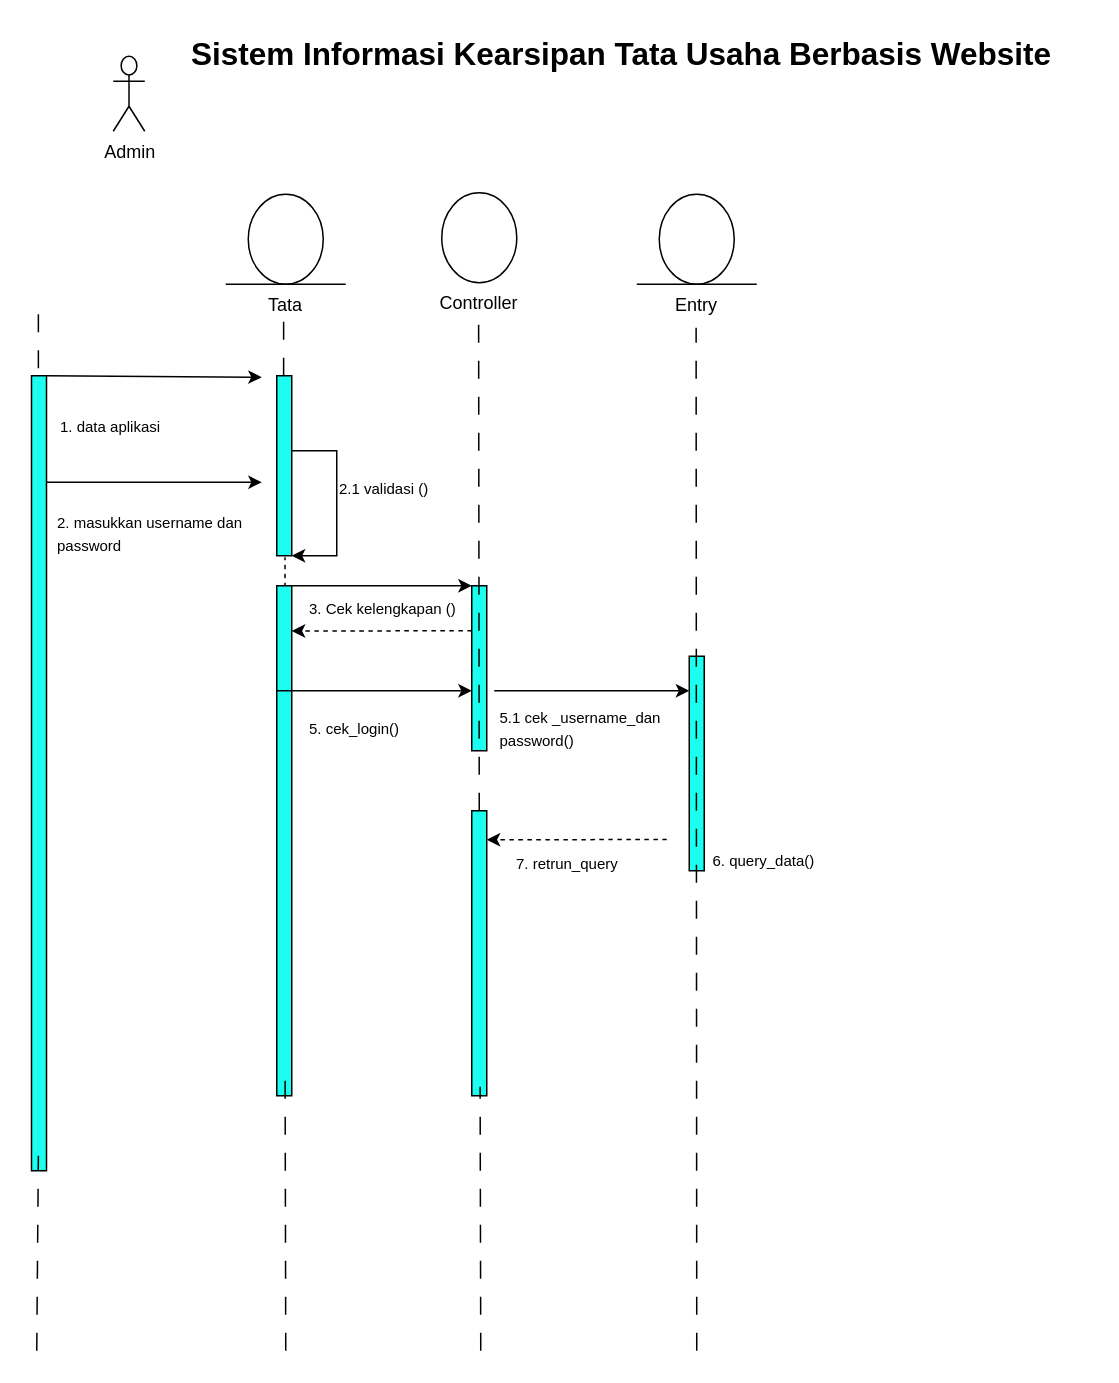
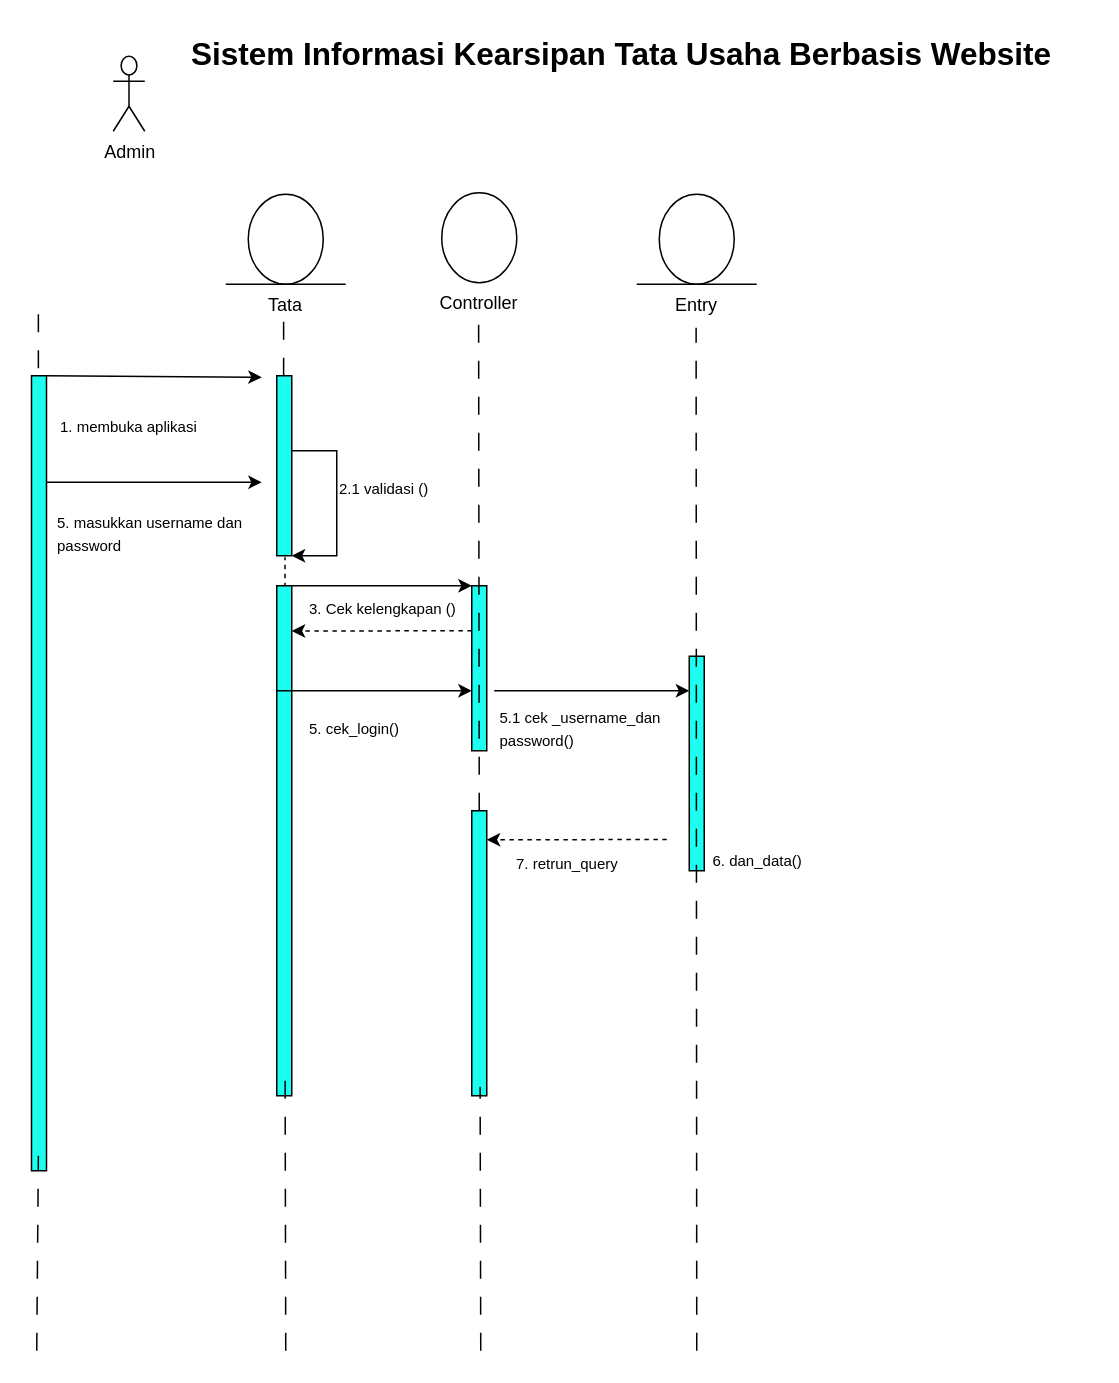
  <mxCell id="0" />
  <mxCell id="1" parent="0" />
  <mxCell id="2" value="Admin" style="shape=umlActor;verticalLabelPosition=bottom;verticalAlign=top;html=1;outlineConnect=0;" vertex="1" parent="1"><mxGeometry x="75" y="37" width="21" height="50" as="geometry" /></mxCell>
  <mxCell id="3" value="" style="rounded=0;whiteSpace=wrap;html=1;fillColor=#1CFFF0;" vertex="1" parent="1"><mxGeometry x="20.5" y="250" width="10" height="530" as="geometry" /></mxCell>
  <mxCell id="4" value="" style="endArrow=classic;html=1;rounded=0;" edge="1" parent="1"><mxGeometry width="50" height="50" relative="1" as="geometry"><mxPoint x="30.5" y="250" as="sourcePoint" /><mxPoint x="174" y="251" as="targetPoint" /></mxGeometry></mxCell>
- <mxCell id="5" value="&lt;font style=&quot;font-size: 10px;&quot;&gt;1. data aplikasi&lt;/font&gt;" style="text;html=1;strokeColor=none;fillColor=none;align=left;verticalAlign=middle;whiteSpace=wrap;rounded=0;" vertex="1" parent="1"><mxGeometry x="38" y="269" width="120" height="30" as="geometry" /></mxCell>
+ <mxCell id="5" value="&lt;font style=&quot;font-size: 10px;&quot;&gt;1. membuka aplikasi&lt;/font&gt;" style="text;html=1;strokeColor=none;fillColor=none;align=left;verticalAlign=middle;whiteSpace=wrap;rounded=0;" vertex="1" parent="1"><mxGeometry x="38" y="269" width="120" height="30" as="geometry" /></mxCell>
  <mxCell id="6" value="" style="endArrow=classic;html=1;rounded=0;" edge="1" parent="1"><mxGeometry width="50" height="50" relative="1" as="geometry"><mxPoint x="30.5" y="321" as="sourcePoint" /><mxPoint x="174" y="321" as="targetPoint" /></mxGeometry></mxCell>
- <mxCell id="7" value="&lt;font style=&quot;font-size: 10px;&quot;&gt;2. masukkan username dan password&lt;/font&gt;" style="text;html=1;strokeColor=none;fillColor=none;align=left;verticalAlign=middle;whiteSpace=wrap;rounded=0;" vertex="1" parent="1"><mxGeometry x="36" y="340" width="138" height="30" as="geometry" /></mxCell>
+ <mxCell id="7" value="&lt;font style=&quot;font-size: 10px;&quot;&gt;5. masukkan username dan password&lt;/font&gt;" style="text;html=1;strokeColor=none;fillColor=none;align=left;verticalAlign=middle;whiteSpace=wrap;rounded=0;" vertex="1" parent="1"><mxGeometry x="36" y="340" width="138" height="30" as="geometry" /></mxCell>
  <mxCell id="8" value="" style="rounded=0;whiteSpace=wrap;html=1;fillColor=#1CFFF0;" vertex="1" parent="1"><mxGeometry x="184" y="250" width="10" height="120" as="geometry" /></mxCell>
  <mxCell id="9" value="" style="ellipse;whiteSpace=wrap;html=1;" vertex="1" parent="1"><mxGeometry x="165" y="129" width="50" height="60" as="geometry" /></mxCell>
  <mxCell id="10" value="&lt;font style=&quot;font-size: 21px;&quot;&gt;&lt;b&gt;Sistem Informasi Kearsipan Tata Usaha Berbasis Website&lt;/b&gt;&lt;/font&gt;" style="text;html=1;strokeColor=none;fillColor=none;align=center;verticalAlign=middle;whiteSpace=wrap;rounded=0;" vertex="1" parent="1"><mxGeometry x="104" y="20" width="620" height="30" as="geometry" /></mxCell>
  <mxCell id="11" value="" style="endArrow=none;html=1;rounded=0;" edge="1" parent="1"><mxGeometry width="50" height="50" relative="1" as="geometry"><mxPoint x="150" y="189" as="sourcePoint" /><mxPoint x="230" y="189" as="targetPoint" /></mxGeometry></mxCell>
  <mxCell id="12" value="Tata" style="text;html=1;strokeColor=none;fillColor=none;align=center;verticalAlign=middle;whiteSpace=wrap;rounded=0;" vertex="1" parent="1"><mxGeometry x="160" y="188" width="60" height="30" as="geometry" /></mxCell>
  <mxCell id="13" value="" style="endArrow=classic;html=1;rounded=0;entryX=1;entryY=1;entryDx=0;entryDy=0;" edge="1" parent="1" target="8"><mxGeometry width="50" height="50" relative="1" as="geometry"><mxPoint x="194" y="300" as="sourcePoint" /><mxPoint x="224" y="370" as="targetPoint" /><Array as="points"><mxPoint x="224" y="300" /><mxPoint x="224" y="370" /></Array></mxGeometry></mxCell>
  <mxCell id="14" value="&lt;font style=&quot;font-size: 10px;&quot;&gt;2.1 validasi ()&lt;/font&gt;" style="text;html=1;strokeColor=none;fillColor=none;align=left;verticalAlign=middle;whiteSpace=wrap;rounded=0;" vertex="1" parent="1"><mxGeometry x="224" y="310" width="138" height="30" as="geometry" /></mxCell>
  <mxCell id="15" value="" style="endArrow=none;dashed=1;html=1;rounded=0;" edge="1" parent="1"><mxGeometry width="50" height="50" relative="1" as="geometry"><mxPoint x="189.5" y="391" as="sourcePoint" /><mxPoint x="189.5" y="371" as="targetPoint" /></mxGeometry></mxCell>
  <mxCell id="16" value="" style="rounded=0;whiteSpace=wrap;html=1;fillColor=#1CFFF0;" vertex="1" parent="1"><mxGeometry x="184" y="390" width="10" height="340" as="geometry" /></mxCell>
  <mxCell id="17" value="" style="endArrow=classic;html=1;rounded=0;" edge="1" parent="1"><mxGeometry width="50" height="50" relative="1" as="geometry"><mxPoint x="194" y="390" as="sourcePoint" /><mxPoint x="314" y="390" as="targetPoint" /></mxGeometry></mxCell>
  <mxCell id="18" value="" style="endArrow=classic;html=1;entryX=-0.3;entryY=0.297;entryDx=0;entryDy=0;entryPerimeter=0;curved=1;dashed=1;" edge="1" parent="1"><mxGeometry width="50" height="50" relative="1" as="geometry"><mxPoint x="314" y="420" as="sourcePoint" /><mxPoint x="194" y="420.19" as="targetPoint" /></mxGeometry></mxCell>
  <mxCell id="19" value="&lt;font style=&quot;font-size: 10px;&quot;&gt;3. Cek kelengkapan ()&lt;/font&gt;" style="text;html=1;strokeColor=none;fillColor=none;align=left;verticalAlign=middle;whiteSpace=wrap;rounded=0;" vertex="1" parent="1"><mxGeometry x="204" y="390" width="138" height="30" as="geometry" /></mxCell>
  <mxCell id="20" value="" style="rounded=0;whiteSpace=wrap;html=1;fillColor=#1CFFF0;" vertex="1" parent="1"><mxGeometry x="314" y="390" width="10" height="110" as="geometry" /></mxCell>
  <mxCell id="21" value="&lt;font style=&quot;font-size: 10px;&quot;&gt;7. retrun_query&lt;/font&gt;" style="text;html=1;strokeColor=none;fillColor=none;align=left;verticalAlign=middle;whiteSpace=wrap;rounded=0;" vertex="1" parent="1"><mxGeometry x="342" y="560" width="138" height="30" as="geometry" /></mxCell>
  <mxCell id="22" value="" style="endArrow=classic;html=1;rounded=0;" edge="1" parent="1"><mxGeometry width="50" height="50" relative="1" as="geometry"><mxPoint x="184" y="460" as="sourcePoint" /><mxPoint x="314" y="460" as="targetPoint" /></mxGeometry></mxCell>
  <mxCell id="23" value="&lt;font style=&quot;font-size: 10px;&quot;&gt;5. cek_login()&lt;/font&gt;" style="text;html=1;strokeColor=none;fillColor=none;align=left;verticalAlign=middle;whiteSpace=wrap;rounded=0;" vertex="1" parent="1"><mxGeometry x="204" y="470" width="138" height="30" as="geometry" /></mxCell>
  <mxCell id="24" value="" style="endArrow=none;html=1;rounded=0;dashed=1;dashPattern=12 12;" edge="1" parent="1"><mxGeometry width="50" height="50" relative="1" as="geometry"><mxPoint x="319" y="540" as="sourcePoint" /><mxPoint x="318.58" y="210" as="targetPoint" /></mxGeometry></mxCell>
  <mxCell id="25" value="" style="endArrow=none;html=1;rounded=0;dashed=1;dashPattern=12 12;" edge="1" parent="1"><mxGeometry width="50" height="50" relative="1" as="geometry"><mxPoint x="25.08" y="245" as="sourcePoint" /><mxPoint x="25.08" y="205" as="targetPoint" /></mxGeometry></mxCell>
  <mxCell id="26" value="" style="endArrow=none;html=1;rounded=0;dashed=1;dashPattern=12 12;" edge="1" parent="1"><mxGeometry width="50" height="50" relative="1" as="geometry"><mxPoint x="188.58" y="250" as="sourcePoint" /><mxPoint x="188.58" y="210" as="targetPoint" /></mxGeometry></mxCell>
  <mxCell id="27" value="" style="ellipse;whiteSpace=wrap;html=1;" vertex="1" parent="1"><mxGeometry x="294" y="128" width="50" height="60" as="geometry" /></mxCell>
  <mxCell id="28" value="Controller" style="text;html=1;strokeColor=none;fillColor=none;align=center;verticalAlign=middle;whiteSpace=wrap;rounded=0;" vertex="1" parent="1"><mxGeometry x="289" y="187" width="60" height="30" as="geometry" /></mxCell>
  <mxCell id="29" value="" style="rounded=0;whiteSpace=wrap;html=1;fillColor=#1CFFF0;" vertex="1" parent="1"><mxGeometry x="314" y="540" width="10" height="190" as="geometry" /></mxCell>
  <mxCell id="30" value="" style="ellipse;whiteSpace=wrap;html=1;" vertex="1" parent="1"><mxGeometry x="439" y="129" width="50" height="60" as="geometry" /></mxCell>
  <mxCell id="31" value="" style="endArrow=none;html=1;rounded=0;" edge="1" parent="1"><mxGeometry width="50" height="50" relative="1" as="geometry"><mxPoint x="424" y="189" as="sourcePoint" /><mxPoint x="504" y="189" as="targetPoint" /></mxGeometry></mxCell>
  <mxCell id="32" value="Entry" style="text;html=1;strokeColor=none;fillColor=none;align=center;verticalAlign=middle;whiteSpace=wrap;rounded=0;" vertex="1" parent="1"><mxGeometry x="434" y="188" width="60" height="30" as="geometry" /></mxCell>
  <mxCell id="33" value="" style="rounded=0;whiteSpace=wrap;html=1;fillColor=#1CFFF0;" vertex="1" parent="1"><mxGeometry x="459" y="437" width="10" height="143" as="geometry" /></mxCell>
  <mxCell id="34" value="" style="endArrow=none;html=1;rounded=0;dashed=1;dashPattern=12 12;" edge="1" parent="1"><mxGeometry width="50" height="50" relative="1" as="geometry"><mxPoint x="464" y="900" as="sourcePoint" /><mxPoint x="463.58" y="218" as="targetPoint" /></mxGeometry></mxCell>
  <mxCell id="35" value="" style="endArrow=classic;html=1;rounded=0;" edge="1" parent="1"><mxGeometry width="50" height="50" relative="1" as="geometry"><mxPoint x="329" y="460" as="sourcePoint" /><mxPoint x="459" y="460" as="targetPoint" /></mxGeometry></mxCell>
  <mxCell id="36" value="&lt;span style=&quot;font-size: 10px;&quot;&gt;5.1 cek _username_dan password()&lt;/span&gt;" style="text;html=1;strokeColor=none;fillColor=none;align=left;verticalAlign=middle;whiteSpace=wrap;rounded=0;" vertex="1" parent="1"><mxGeometry x="331" y="470" width="138" height="30" as="geometry" /></mxCell>
  <mxCell id="37" value="" style="endArrow=classic;html=1;entryX=-0.3;entryY=0.297;entryDx=0;entryDy=0;entryPerimeter=0;curved=1;dashed=1;" edge="1" parent="1"><mxGeometry width="50" height="50" relative="1" as="geometry"><mxPoint x="444" y="559.17" as="sourcePoint" /><mxPoint x="324" y="559.36" as="targetPoint" /></mxGeometry></mxCell>
- <mxCell id="38" value="&lt;font style=&quot;font-size: 10px;&quot;&gt;6. query_data()&lt;/font&gt;" style="text;html=1;strokeColor=none;fillColor=none;align=left;verticalAlign=middle;whiteSpace=wrap;rounded=0;" vertex="1" parent="1"><mxGeometry x="473" y="558" width="91" height="30" as="geometry" /></mxCell>
+ <mxCell id="38" value="&lt;font style=&quot;font-size: 10px;&quot;&gt;6. dan_data()&lt;/font&gt;" style="text;html=1;strokeColor=none;fillColor=none;align=left;verticalAlign=middle;whiteSpace=wrap;rounded=0;" vertex="1" parent="1"><mxGeometry x="473" y="558" width="91" height="30" as="geometry" /></mxCell>
  <mxCell id="39" value="" style="endArrow=none;html=1;rounded=0;dashed=1;dashPattern=12 12;" edge="1" parent="1"><mxGeometry width="50" height="50" relative="1" as="geometry"><mxPoint x="320" y="900" as="sourcePoint" /><mxPoint x="319.58" y="724" as="targetPoint" /></mxGeometry></mxCell>
  <mxCell id="40" value="" style="endArrow=none;html=1;rounded=0;dashed=1;dashPattern=12 12;" edge="1" parent="1"><mxGeometry width="50" height="50" relative="1" as="geometry"><mxPoint x="190" y="900" as="sourcePoint" /><mxPoint x="189.58" y="720" as="targetPoint" /></mxGeometry></mxCell>
  <mxCell id="41" value="" style="endArrow=none;html=1;rounded=0;dashed=1;dashPattern=12 12;" edge="1" parent="1"><mxGeometry width="50" height="50" relative="1" as="geometry"><mxPoint x="24" y="900" as="sourcePoint" /><mxPoint x="25.08" y="770" as="targetPoint" /></mxGeometry></mxCell>
